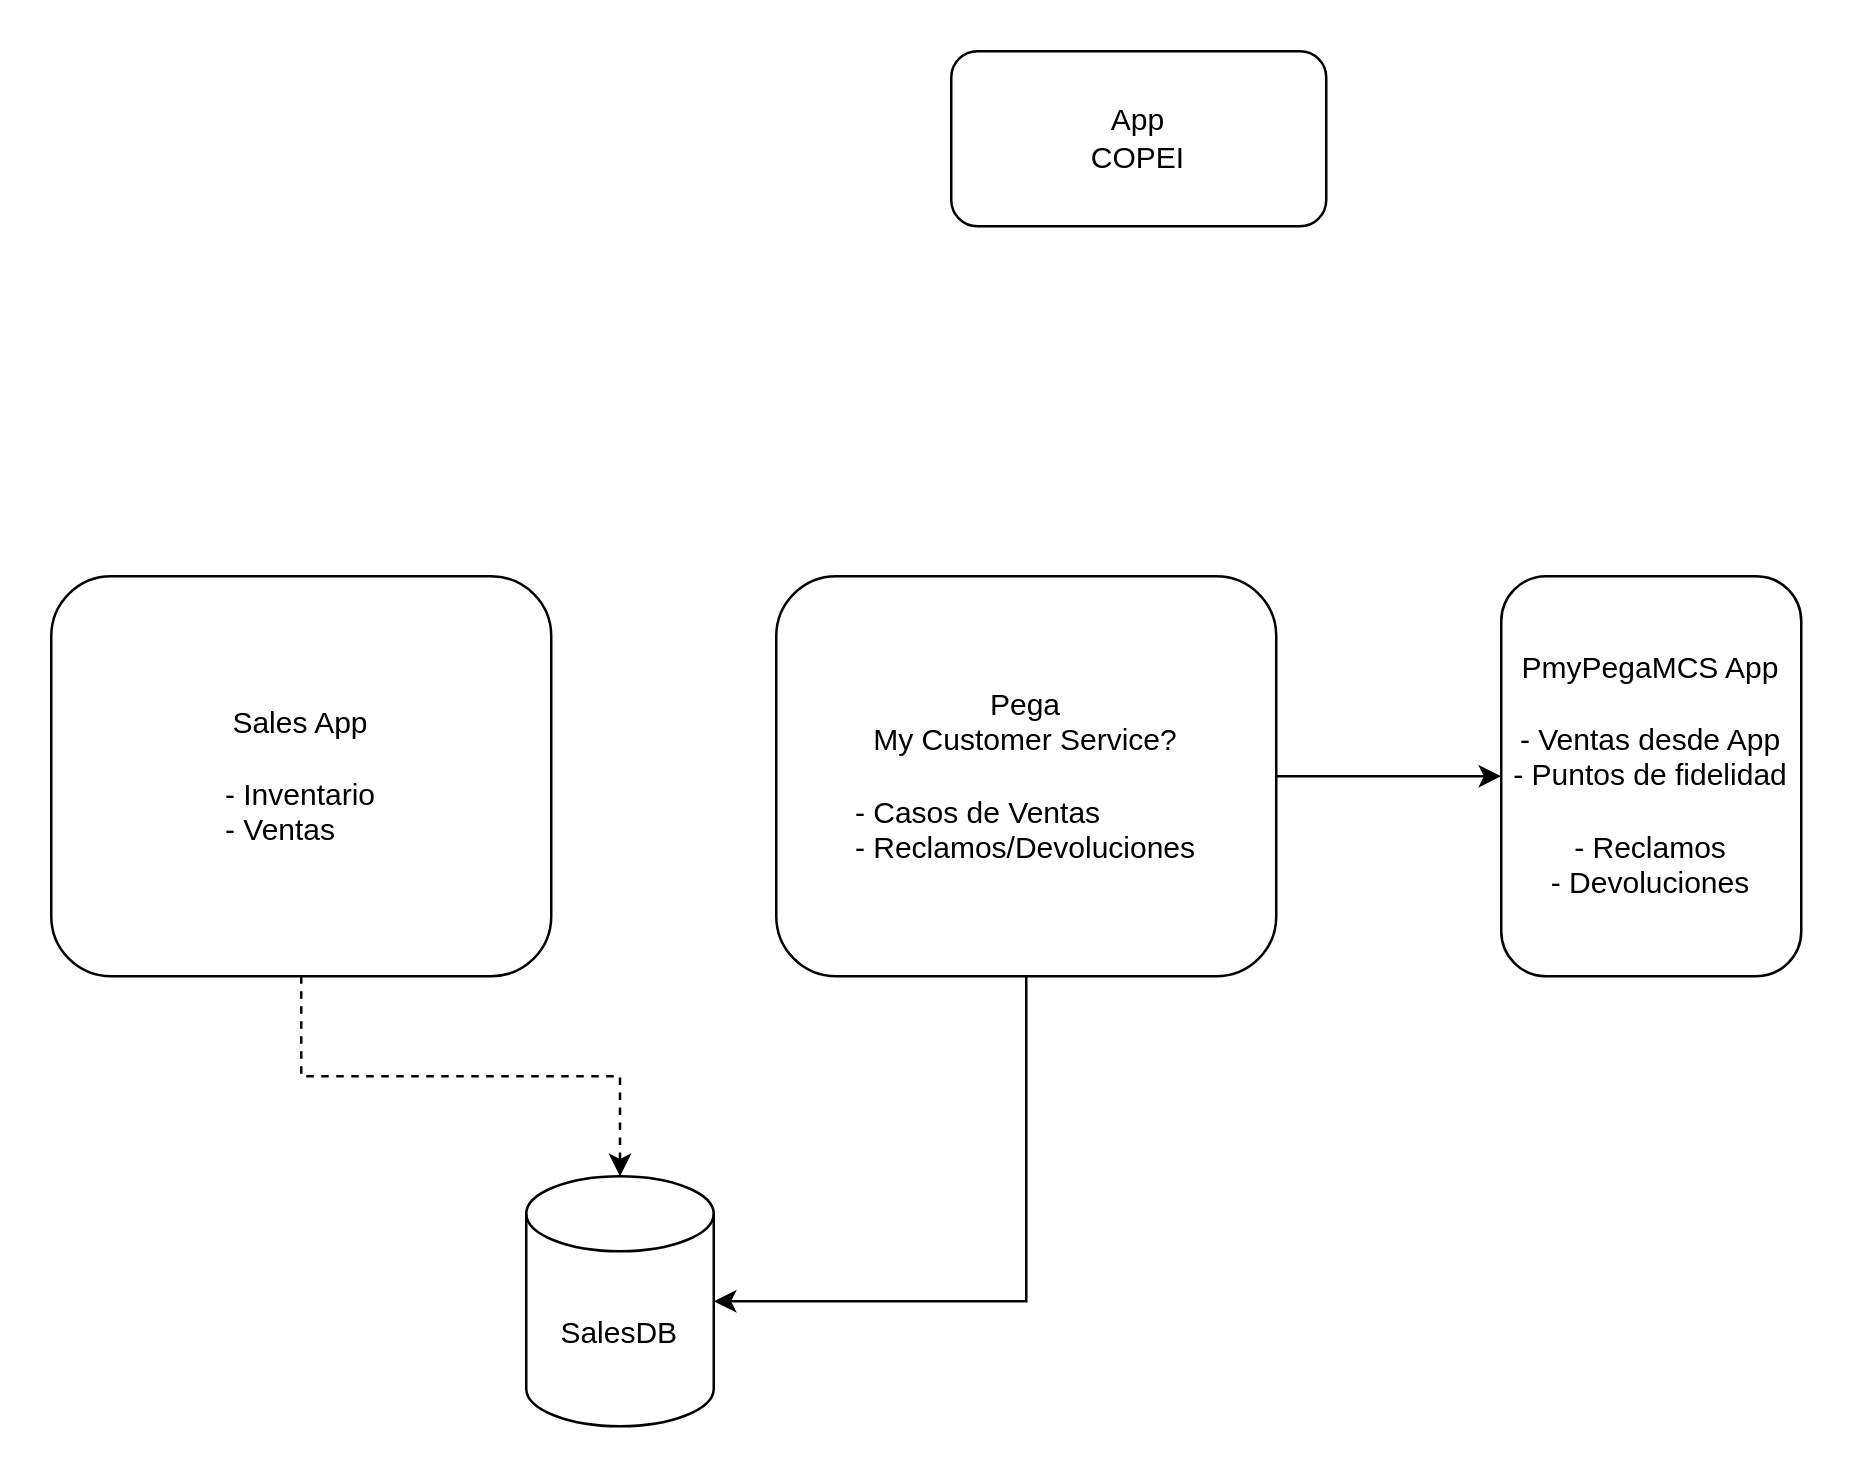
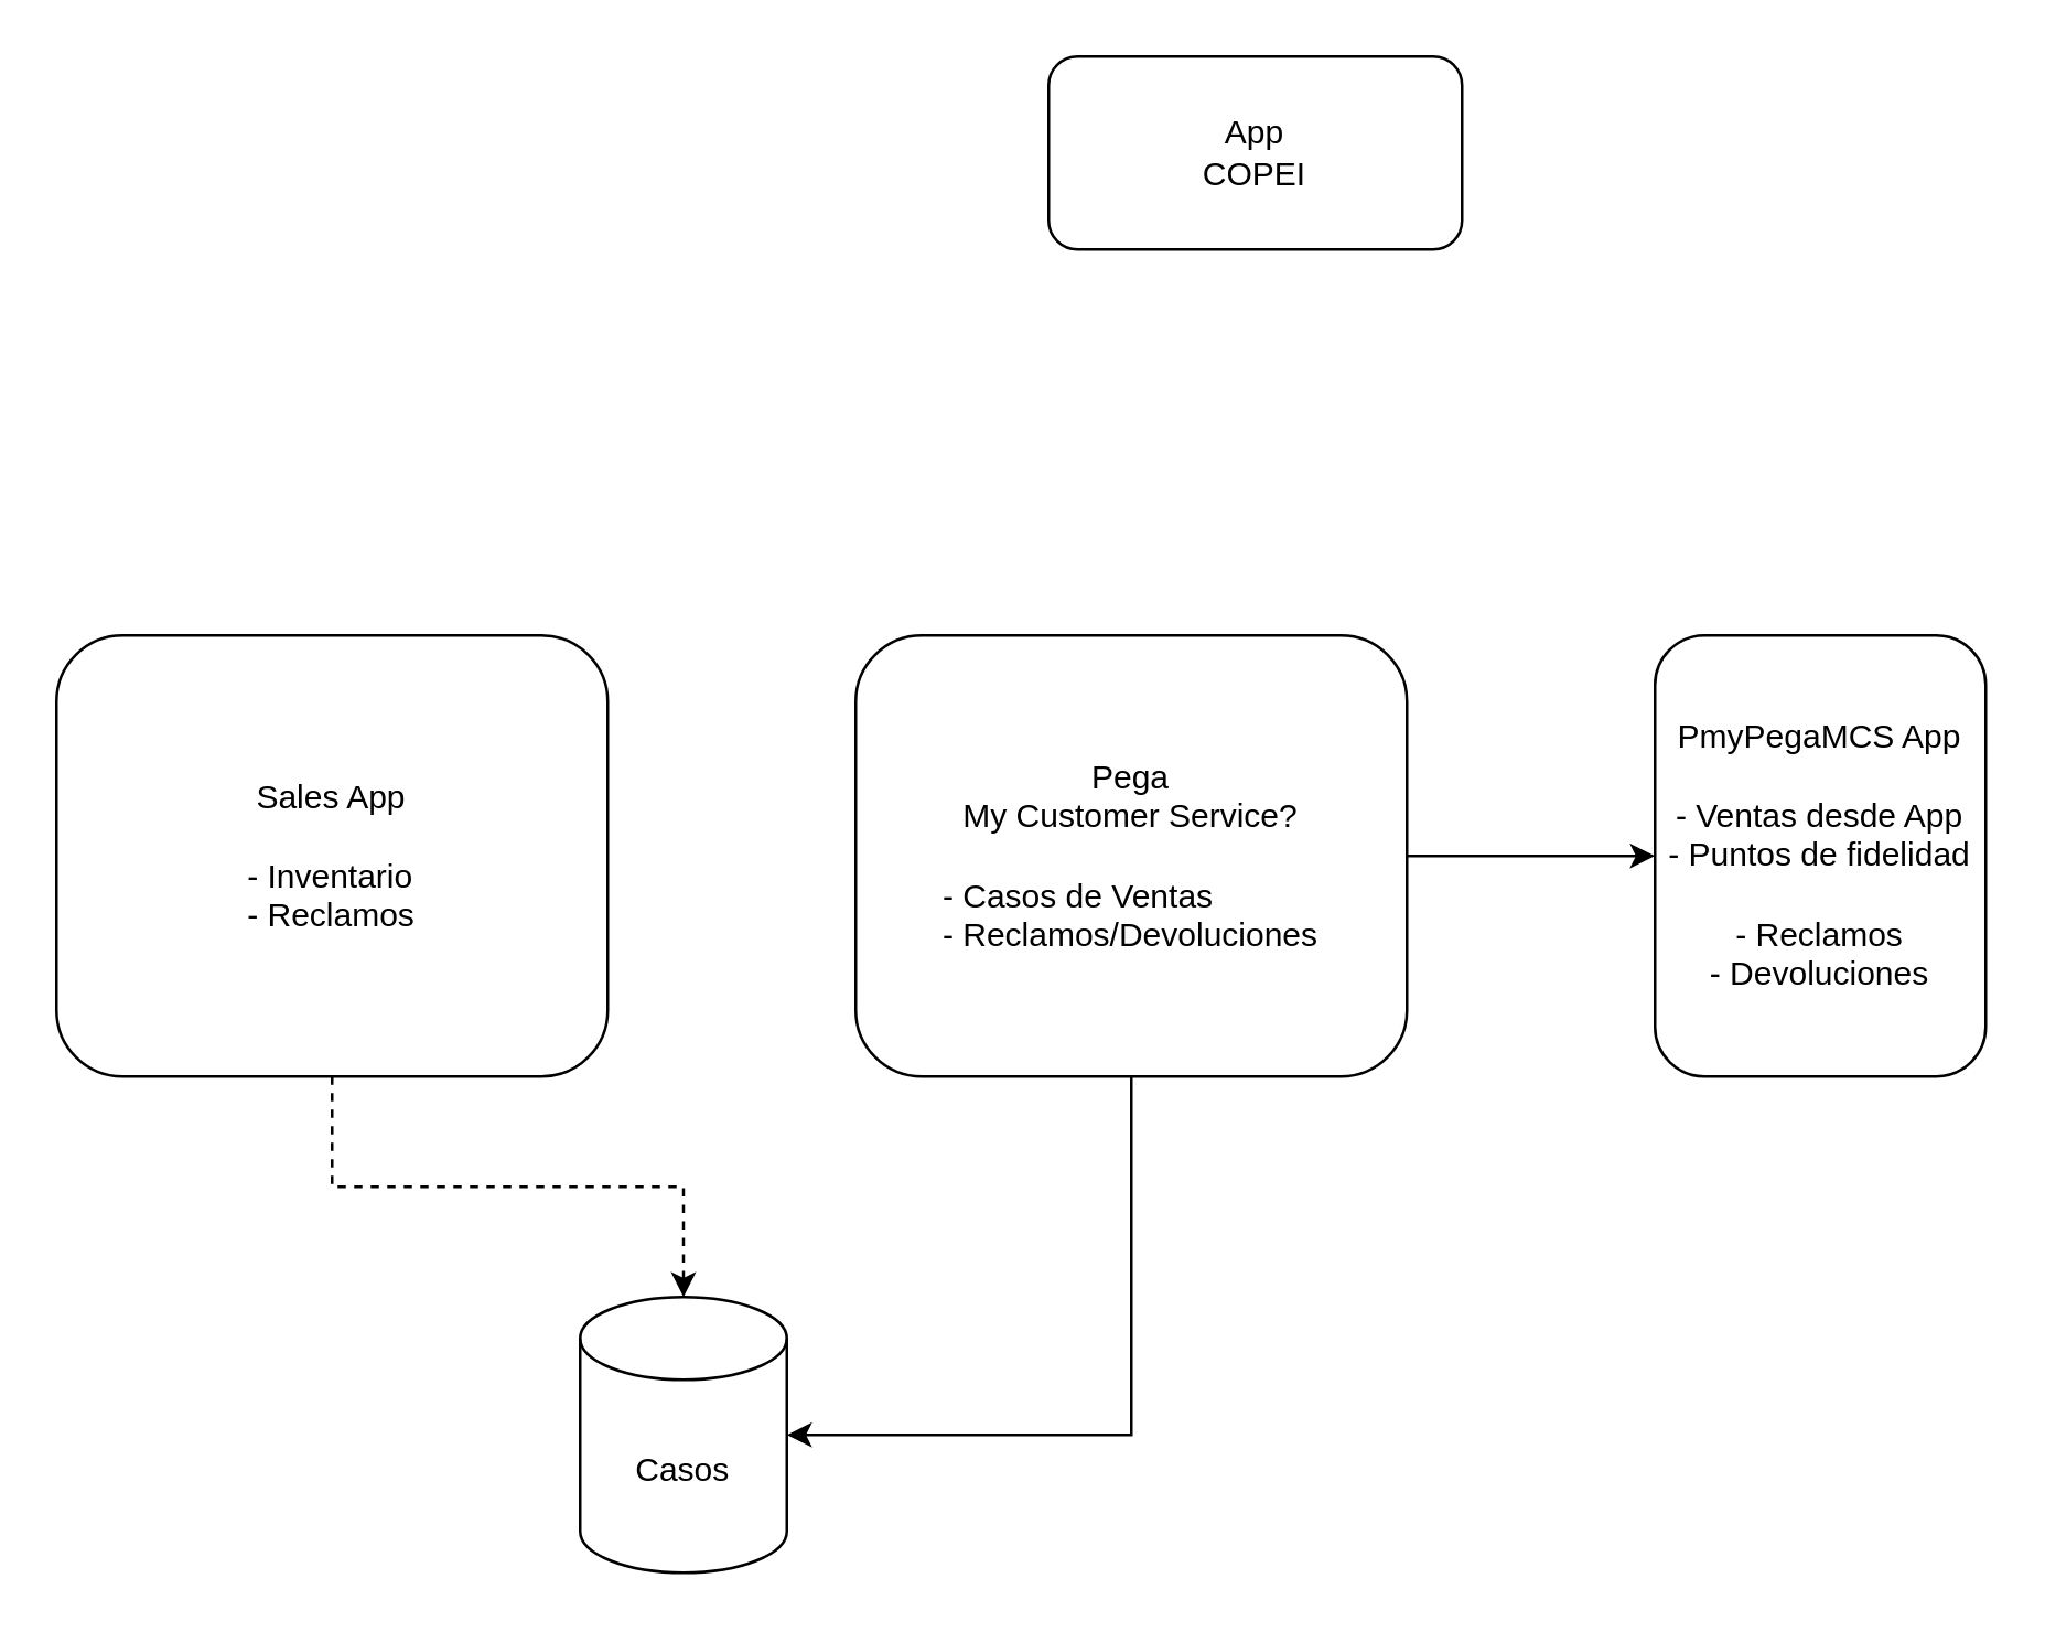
  <mxCell id="0" />
  <mxCell id="1" parent="0" />
  <mxCell id="2" value="App&lt;br&gt;COPEI" style="rounded=1;whiteSpace=wrap;html=1;" vertex="1" parent="1"><mxGeometry x="380" y="20" width="150" height="70" as="geometry" /></mxCell>
  <mxCell id="3" style="edgeStyle=orthogonalEdgeStyle;rounded=0;orthogonalLoop=1;jettySize=auto;html=1;entryX=1;entryY=0.5;entryDx=0;entryDy=0;entryPerimeter=0;exitX=0.5;exitY=1;exitDx=0;exitDy=0;" edge="1" parent="1" source="5" target="8"><mxGeometry relative="1" as="geometry"><mxPoint x="350" y="510" as="targetPoint" /></mxGeometry></mxCell>
  <mxCell id="4" style="edgeStyle=orthogonalEdgeStyle;rounded=0;orthogonalLoop=1;jettySize=auto;html=1;" edge="1" parent="1" source="5" target="9"><mxGeometry relative="1" as="geometry" /></mxCell>
  <mxCell id="5" value="Pega&lt;br&gt;My Customer Service?&lt;br&gt;&lt;br&gt;&lt;div style=&quot;text-align: left;&quot;&gt;&lt;span style=&quot;background-color: initial;&quot;&gt;- Casos de Ventas&lt;/span&gt;&lt;/div&gt;&lt;div style=&quot;text-align: left;&quot;&gt;&lt;span style=&quot;background-color: initial;&quot;&gt;- Reclamos/Devoluciones&lt;/span&gt;&lt;br&gt;&lt;/div&gt;" style="rounded=1;whiteSpace=wrap;html=1;" vertex="1" parent="1"><mxGeometry x="310" y="230" width="200" height="160" as="geometry" /></mxCell>
  <mxCell id="6" style="edgeStyle=orthogonalEdgeStyle;rounded=0;orthogonalLoop=1;jettySize=auto;html=1;dashed=1;" edge="1" parent="1" source="7" target="8"><mxGeometry relative="1" as="geometry" /></mxCell>
- <mxCell id="7" value="&lt;div style=&quot;&quot;&gt;&lt;span style=&quot;background-color: initial;&quot;&gt;Sales App&lt;/span&gt;&lt;/div&gt;&lt;div style=&quot;text-align: left;&quot;&gt;&lt;br&gt;&lt;/div&gt;&lt;div style=&quot;text-align: left;&quot;&gt;&lt;span style=&quot;background-color: initial;&quot;&gt;- Inventario&lt;/span&gt;&lt;/div&gt;&lt;div style=&quot;text-align: left;&quot;&gt;&lt;span style=&quot;background-color: initial;&quot;&gt;- Ventas&lt;/span&gt;&lt;/div&gt;" style="rounded=1;whiteSpace=wrap;html=1;" vertex="1" parent="1"><mxGeometry x="20" y="230" width="200" height="160" as="geometry" /></mxCell>
- <mxCell id="8" value="SalesDB" style="shape=cylinder3;whiteSpace=wrap;html=1;boundedLbl=1;backgroundOutline=1;size=15;" vertex="1" parent="1"><mxGeometry y="470" width="75" height="100" as="geometry" x="210" /></mxCell>
+ <mxCell id="7" value="&lt;div style=&quot;&quot;&gt;&lt;span style=&quot;background-color: initial;&quot;&gt;Sales App&lt;/span&gt;&lt;/div&gt;&lt;div style=&quot;text-align: left;&quot;&gt;&lt;br&gt;&lt;/div&gt;&lt;div style=&quot;text-align: left;&quot;&gt;&lt;span style=&quot;background-color: initial;&quot;&gt;- Inventario&lt;/span&gt;&lt;/div&gt;&lt;div style=&quot;text-align: left;&quot;&gt;&lt;span style=&quot;background-color: initial;&quot;&gt;- Reclamos&lt;/span&gt;&lt;/div&gt;" style="rounded=1;whiteSpace=wrap;html=1;" vertex="1" parent="1"><mxGeometry x="20" y="230" width="200" height="160" as="geometry" /></mxCell>
+ <mxCell id="8" value="Casos" style="shape=cylinder3;whiteSpace=wrap;html=1;boundedLbl=1;backgroundOutline=1;size=15;" vertex="1" parent="1"><mxGeometry y="470" width="75" height="100" as="geometry" x="210" /></mxCell>
  <mxCell id="9" value="PmyPegaMCS App&lt;br&gt;&lt;br&gt;&lt;div style=&quot;border-color: var(--border-color);&quot;&gt;- Ventas desde App&lt;/div&gt;&lt;div style=&quot;border-color: var(--border-color);&quot;&gt;- Puntos de fidelidad&lt;/div&gt;&lt;div style=&quot;border-color: var(--border-color);&quot;&gt;&lt;br&gt;&lt;/div&gt;&lt;div style=&quot;border-color: var(--border-color);&quot;&gt;&lt;span style=&quot;border-color: var(--border-color); background-color: initial;&quot;&gt;- Reclamos&lt;/span&gt;&lt;/div&gt;&lt;div style=&quot;border-color: var(--border-color);&quot;&gt;&lt;span style=&quot;border-color: var(--border-color); background-color: initial;&quot;&gt;- Devoluciones&lt;/span&gt;&lt;/div&gt;" style="rounded=1;whiteSpace=wrap;html=1;align=center;" vertex="1" parent="1"><mxGeometry x="600" y="230" width="120" height="160" as="geometry" /></mxCell>
